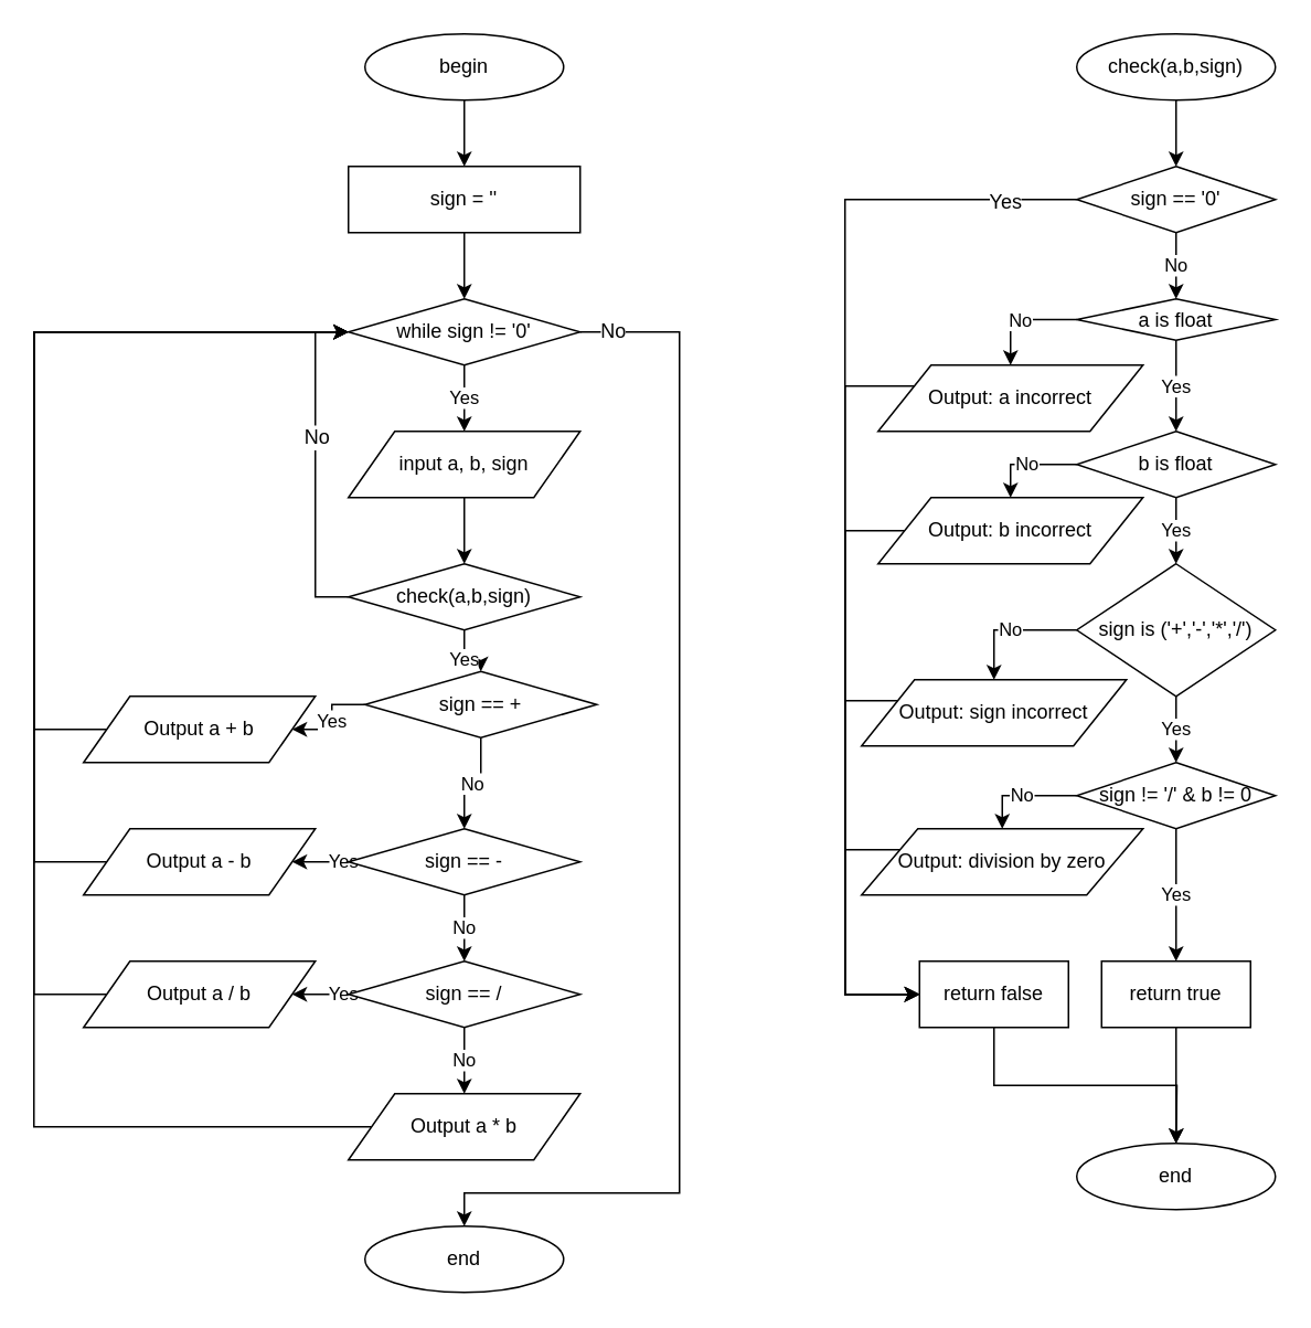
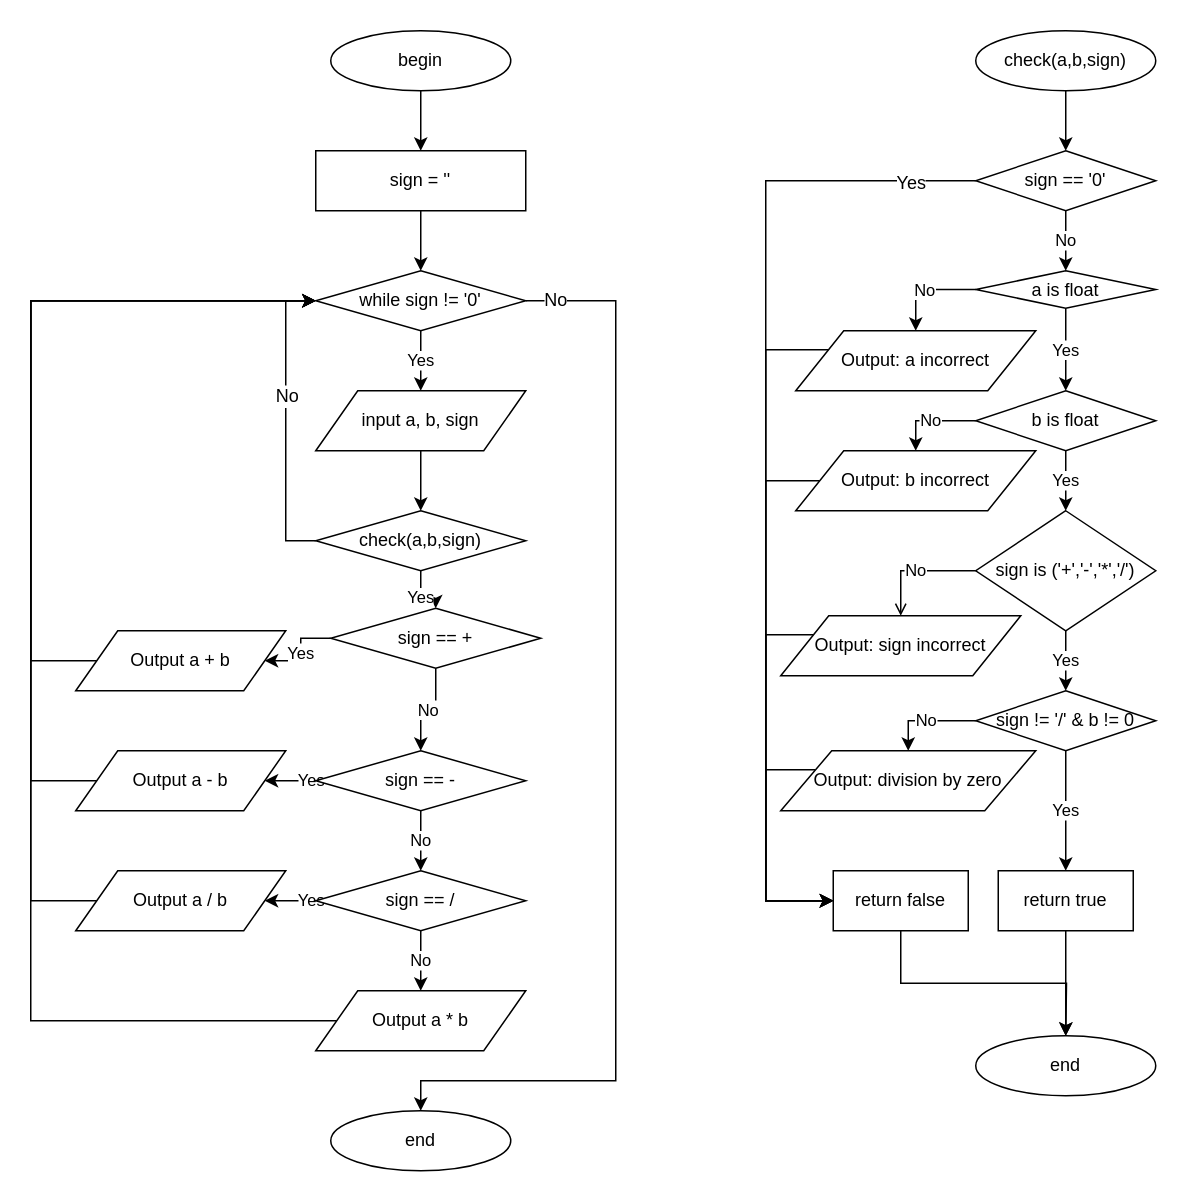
  <mxCell id="0" />
  <mxCell id="1" parent="0" />
  <mxCell id="2" value="" style="edgeStyle=orthogonalEdgeStyle;rounded=0;orthogonalLoop=1;jettySize=auto;html=1;" edge="1" parent="1" source="3" target="38"><mxGeometry relative="1" as="geometry" /></mxCell>
  <mxCell id="3" value="begin" style="ellipse;whiteSpace=wrap;html=1;" vertex="1" parent="1"><mxGeometry x="220" y="20" width="120" height="40" as="geometry" /></mxCell>
  <mxCell id="4" value="" style="edgeStyle=orthogonalEdgeStyle;rounded=0;orthogonalLoop=1;jettySize=auto;html=1;" edge="1" parent="1" source="5" target="42"><mxGeometry relative="1" as="geometry" /></mxCell>
  <mxCell id="5" value="input a, b, sign" style="shape=parallelogram;perimeter=parallelogramPerimeter;whiteSpace=wrap;html=1;" vertex="1" parent="1"><mxGeometry x="210" y="260" width="140" height="40" as="geometry" /></mxCell>
  <mxCell id="6" value="Yes" style="edgeStyle=orthogonalEdgeStyle;rounded=0;orthogonalLoop=1;jettySize=auto;html=1;" edge="1" parent="1" source="9" target="5"><mxGeometry relative="1" as="geometry" /></mxCell>
  <mxCell id="7" style="edgeStyle=orthogonalEdgeStyle;rounded=0;orthogonalLoop=1;jettySize=auto;html=1;exitX=1;exitY=0.5;exitDx=0;exitDy=0;entryX=0.5;entryY=0;entryDx=0;entryDy=0;" edge="1" parent="1" source="9" target="60"><mxGeometry relative="1" as="geometry"><Array as="points"><mxPoint x="410" y="200" /><mxPoint x="410" y="720" /><mxPoint x="280" y="720" /></Array></mxGeometry></mxCell>
  <mxCell id="8" value="No" style="text;html=1;align=center;verticalAlign=middle;resizable=0;points=[];;labelBackgroundColor=#ffffff;" vertex="1" connectable="0" parent="7"><mxGeometry x="-0.949" y="1" relative="1" as="geometry"><mxPoint as="offset" /></mxGeometry></mxCell>
  <mxCell id="9" value="while sign != '0'" style="rhombus;whiteSpace=wrap;html=1;" vertex="1" parent="1"><mxGeometry x="210" y="180" width="140" height="40" as="geometry" /></mxCell>
  <mxCell id="10" style="edgeStyle=orthogonalEdgeStyle;rounded=0;orthogonalLoop=1;jettySize=auto;html=1;" edge="1" parent="1" source="11" target="64"><mxGeometry relative="1" as="geometry"><mxPoint x="710" y="100" as="targetPoint" /></mxGeometry></mxCell>
  <mxCell id="11" value="check(a,b,sign)" style="ellipse;whiteSpace=wrap;html=1;" vertex="1" parent="1"><mxGeometry x="650" y="20" width="120" height="40" as="geometry" /></mxCell>
  <mxCell id="12" value="No" style="edgeStyle=orthogonalEdgeStyle;rounded=0;orthogonalLoop=1;jettySize=auto;html=1;exitX=0;exitY=0.5;exitDx=0;exitDy=0;entryX=0.5;entryY=0;entryDx=0;entryDy=0;" edge="1" parent="1" source="14" target="25"><mxGeometry relative="1" as="geometry"><mxPoint x="610" y="200" as="targetPoint" /></mxGeometry></mxCell>
  <mxCell id="13" value="Yes" style="edgeStyle=orthogonalEdgeStyle;rounded=0;orthogonalLoop=1;jettySize=auto;html=1;exitX=0.5;exitY=1;exitDx=0;exitDy=0;entryX=0.5;entryY=0;entryDx=0;entryDy=0;" edge="1" parent="1" source="14" target="17"><mxGeometry relative="1" as="geometry" /></mxCell>
  <mxCell id="14" value="a is float" style="rhombus;whiteSpace=wrap;html=1;" vertex="1" parent="1"><mxGeometry x="650" y="180" width="120" height="25" as="geometry" /></mxCell>
  <mxCell id="15" value="Yes" style="edgeStyle=orthogonalEdgeStyle;rounded=0;orthogonalLoop=1;jettySize=auto;html=1;exitX=0.5;exitY=1;exitDx=0;exitDy=0;entryX=0.5;entryY=0;entryDx=0;entryDy=0;" edge="1" parent="1" source="17" target="20"><mxGeometry relative="1" as="geometry" /></mxCell>
  <mxCell id="16" value="No" style="edgeStyle=orthogonalEdgeStyle;rounded=0;orthogonalLoop=1;jettySize=auto;html=1;exitX=0;exitY=0.5;exitDx=0;exitDy=0;entryX=0.5;entryY=0;entryDx=0;entryDy=0;" edge="1" parent="1" source="17" target="27"><mxGeometry relative="1" as="geometry" /></mxCell>
  <mxCell id="17" value="b is float" style="rhombus;whiteSpace=wrap;html=1;" vertex="1" parent="1"><mxGeometry x="650" y="260" width="120" height="40" as="geometry" /></mxCell>
  <mxCell id="18" value="Yes" style="edgeStyle=orthogonalEdgeStyle;rounded=0;orthogonalLoop=1;jettySize=auto;html=1;" edge="1" parent="1" source="20"><mxGeometry relative="1" as="geometry"><mxPoint x="710" y="460" as="targetPoint" /></mxGeometry></mxCell>
- <mxCell id="19" value="No" style="edgeStyle=orthogonalEdgeStyle;rounded=0;orthogonalLoop=1;jettySize=auto;html=1;exitX=0;exitY=0.5;exitDx=0;exitDy=0;entryX=0.5;entryY=0;entryDx=0;entryDy=0;" edge="1" parent="1" source="20" target="29"><mxGeometry relative="1" as="geometry" /></mxCell>
+ <mxCell id="19" value="No" style="edgeStyle=orthogonalEdgeStyle;rounded=0;orthogonalLoop=1;jettySize=auto;html=1;exitX=0;exitY=0.5;exitDx=0;exitDy=0;entryX=0.5;entryY=0;entryDx=0;entryDy=0;endArrow=open;" edge="1" parent="1" source="20" target="29"><mxGeometry relative="1" as="geometry" /></mxCell>
  <mxCell id="20" value="sign is ('+','-','*','/')" style="rhombus;whiteSpace=wrap;html=1;" vertex="1" parent="1"><mxGeometry x="650" y="340" width="120" height="80" as="geometry" /></mxCell>
  <mxCell id="21" value="No" style="edgeStyle=orthogonalEdgeStyle;rounded=0;orthogonalLoop=1;jettySize=auto;html=1;exitX=0;exitY=0.5;exitDx=0;exitDy=0;entryX=0.5;entryY=0;entryDx=0;entryDy=0;" edge="1" parent="1" source="23" target="32"><mxGeometry relative="1" as="geometry"><mxPoint x="610" y="500" as="targetPoint" /></mxGeometry></mxCell>
  <mxCell id="22" value="Yes" style="edgeStyle=orthogonalEdgeStyle;rounded=0;orthogonalLoop=1;jettySize=auto;html=1;exitX=0.5;exitY=1;exitDx=0;exitDy=0;" edge="1" parent="1" source="23" target="34"><mxGeometry relative="1" as="geometry" /></mxCell>
  <mxCell id="23" value="sign != '/' &amp;amp; b != 0" style="rhombus;whiteSpace=wrap;html=1;" vertex="1" parent="1"><mxGeometry x="650" y="460" width="120" height="40" as="geometry" /></mxCell>
  <mxCell id="24" style="edgeStyle=orthogonalEdgeStyle;rounded=0;orthogonalLoop=1;jettySize=auto;html=1;exitX=0;exitY=0.25;exitDx=0;exitDy=0;entryX=0;entryY=0.5;entryDx=0;entryDy=0;" edge="1" parent="1" source="25" target="36"><mxGeometry relative="1" as="geometry"><Array as="points"><mxPoint x="510" y="233" /><mxPoint x="510" y="600" /></Array></mxGeometry></mxCell>
  <mxCell id="25" value="Output: a incorrect" style="shape=parallelogram;perimeter=parallelogramPerimeter;whiteSpace=wrap;html=1;" vertex="1" parent="1"><mxGeometry x="530" y="220" width="160" height="40" as="geometry" /></mxCell>
  <mxCell id="26" style="edgeStyle=orthogonalEdgeStyle;rounded=0;orthogonalLoop=1;jettySize=auto;html=1;exitX=0;exitY=0.5;exitDx=0;exitDy=0;entryX=0;entryY=0.5;entryDx=0;entryDy=0;" edge="1" parent="1" source="27" target="36"><mxGeometry relative="1" as="geometry"><Array as="points"><mxPoint x="510" y="320" /><mxPoint x="510" y="600" /></Array></mxGeometry></mxCell>
  <mxCell id="27" value="Output: b incorrect" style="shape=parallelogram;perimeter=parallelogramPerimeter;whiteSpace=wrap;html=1;" vertex="1" parent="1"><mxGeometry x="530" y="300" width="160" height="40" as="geometry" /></mxCell>
  <mxCell id="28" style="edgeStyle=orthogonalEdgeStyle;rounded=0;orthogonalLoop=1;jettySize=auto;html=1;exitX=0;exitY=0.25;exitDx=0;exitDy=0;entryX=0;entryY=0.5;entryDx=0;entryDy=0;" edge="1" parent="1" source="29" target="36"><mxGeometry relative="1" as="geometry"><Array as="points"><mxPoint x="510" y="423" /><mxPoint x="510" y="600" /></Array></mxGeometry></mxCell>
  <mxCell id="29" value="Output: sign incorrect" style="shape=parallelogram;perimeter=parallelogramPerimeter;whiteSpace=wrap;html=1;" vertex="1" parent="1"><mxGeometry x="520" y="410" width="160" height="40" as="geometry" /></mxCell>
  <mxCell id="30" value="end" style="ellipse;whiteSpace=wrap;html=1;" vertex="1" parent="1"><mxGeometry x="650" y="690" width="120" height="40" as="geometry" /></mxCell>
  <mxCell id="31" style="edgeStyle=orthogonalEdgeStyle;rounded=0;orthogonalLoop=1;jettySize=auto;html=1;exitX=0;exitY=0.25;exitDx=0;exitDy=0;entryX=0;entryY=0.5;entryDx=0;entryDy=0;" edge="1" parent="1" source="32" target="36"><mxGeometry relative="1" as="geometry"><Array as="points"><mxPoint x="510" y="513" /><mxPoint x="510" y="600" /></Array></mxGeometry></mxCell>
  <mxCell id="32" value="Output: division by zero" style="shape=parallelogram;perimeter=parallelogramPerimeter;whiteSpace=wrap;html=1;" vertex="1" parent="1"><mxGeometry x="520" y="500" width="170" height="40" as="geometry" /></mxCell>
  <mxCell id="33" style="edgeStyle=orthogonalEdgeStyle;rounded=0;orthogonalLoop=1;jettySize=auto;html=1;exitX=0.5;exitY=1;exitDx=0;exitDy=0;entryX=0.5;entryY=0;entryDx=0;entryDy=0;" edge="1" parent="1" source="34" target="30"><mxGeometry relative="1" as="geometry" /></mxCell>
  <mxCell id="34" value="return true" style="rounded=0;whiteSpace=wrap;html=1;" vertex="1" parent="1"><mxGeometry x="665" y="580" width="90" height="40" as="geometry" /></mxCell>
  <mxCell id="35" style="edgeStyle=orthogonalEdgeStyle;rounded=0;orthogonalLoop=1;jettySize=auto;html=1;exitX=0.5;exitY=1;exitDx=0;exitDy=0;" edge="1" parent="1" source="36"><mxGeometry relative="1" as="geometry"><mxPoint x="710" y="690" as="targetPoint" /></mxGeometry></mxCell>
  <mxCell id="36" value="return false" style="rounded=0;whiteSpace=wrap;html=1;" vertex="1" parent="1"><mxGeometry x="555" y="580" width="90" height="40" as="geometry" /></mxCell>
  <mxCell id="37" style="edgeStyle=orthogonalEdgeStyle;rounded=0;orthogonalLoop=1;jettySize=auto;html=1;entryX=0.5;entryY=0;entryDx=0;entryDy=0;" edge="1" parent="1" source="38" target="9"><mxGeometry relative="1" as="geometry" /></mxCell>
  <mxCell id="38" value="sign = ''" style="rounded=0;whiteSpace=wrap;html=1;" vertex="1" parent="1"><mxGeometry x="210" y="100" width="140" height="40" as="geometry" /></mxCell>
  <mxCell id="39" style="edgeStyle=orthogonalEdgeStyle;rounded=0;orthogonalLoop=1;jettySize=auto;html=1;exitX=0;exitY=0.5;exitDx=0;exitDy=0;entryX=0;entryY=0.5;entryDx=0;entryDy=0;" edge="1" parent="1" source="42" target="9"><mxGeometry relative="1" as="geometry" /></mxCell>
  <mxCell id="40" value="No" style="text;html=1;align=center;verticalAlign=middle;resizable=0;points=[];;labelBackgroundColor=#ffffff;" vertex="1" connectable="0" parent="39"><mxGeometry x="0.167" relative="1" as="geometry"><mxPoint as="offset" /></mxGeometry></mxCell>
  <mxCell id="41" value="Yes" style="edgeStyle=orthogonalEdgeStyle;rounded=0;orthogonalLoop=1;jettySize=auto;html=1;" edge="1" parent="1" source="42" target="51"><mxGeometry relative="1" as="geometry" /></mxCell>
  <mxCell id="42" value="check(a,b,sign)" style="rhombus;whiteSpace=wrap;html=1;" vertex="1" parent="1"><mxGeometry x="210" y="340" width="140" height="40" as="geometry" /></mxCell>
  <mxCell id="43" value="No" style="edgeStyle=orthogonalEdgeStyle;rounded=0;orthogonalLoop=1;jettySize=auto;html=1;" edge="1" parent="1" source="45" target="48"><mxGeometry relative="1" as="geometry" /></mxCell>
  <mxCell id="44" value="Yes" style="edgeStyle=orthogonalEdgeStyle;rounded=0;orthogonalLoop=1;jettySize=auto;html=1;" edge="1" parent="1" source="45" target="57"><mxGeometry relative="1" as="geometry" /></mxCell>
  <mxCell id="45" value="sign == -" style="rhombus;whiteSpace=wrap;html=1;" vertex="1" parent="1"><mxGeometry x="210" y="500" width="140" height="40" as="geometry" /></mxCell>
  <mxCell id="46" value="No" style="edgeStyle=orthogonalEdgeStyle;rounded=0;orthogonalLoop=1;jettySize=auto;html=1;" edge="1" parent="1" source="48"><mxGeometry relative="1" as="geometry"><mxPoint x="280" y="660" as="targetPoint" /></mxGeometry></mxCell>
  <mxCell id="47" value="Yes" style="edgeStyle=orthogonalEdgeStyle;rounded=0;orthogonalLoop=1;jettySize=auto;html=1;" edge="1" parent="1" source="48" target="55"><mxGeometry relative="1" as="geometry" /></mxCell>
  <mxCell id="48" value="sign == /" style="rhombus;whiteSpace=wrap;html=1;" vertex="1" parent="1"><mxGeometry x="210" y="580" width="140" height="40" as="geometry" /></mxCell>
  <mxCell id="49" value="No" style="edgeStyle=orthogonalEdgeStyle;rounded=0;orthogonalLoop=1;jettySize=auto;html=1;" edge="1" parent="1" source="51" target="45"><mxGeometry relative="1" as="geometry" /></mxCell>
  <mxCell id="50" value="Yes" style="edgeStyle=orthogonalEdgeStyle;rounded=0;orthogonalLoop=1;jettySize=auto;html=1;" edge="1" parent="1" source="51" target="59"><mxGeometry relative="1" as="geometry" /></mxCell>
  <mxCell id="51" value="sign == +" style="rhombus;whiteSpace=wrap;html=1;" vertex="1" parent="1"><mxGeometry x="220" y="405" width="140" height="40" as="geometry" /></mxCell>
  <mxCell id="52" style="edgeStyle=orthogonalEdgeStyle;rounded=0;orthogonalLoop=1;jettySize=auto;html=1;exitX=0;exitY=0.5;exitDx=0;exitDy=0;" edge="1" parent="1" source="53"><mxGeometry relative="1" as="geometry"><mxPoint x="210" y="200" as="targetPoint" /><Array as="points"><mxPoint x="20" y="680" /><mxPoint x="20" y="200" /></Array></mxGeometry></mxCell>
  <mxCell id="53" value="Output a * b" style="shape=parallelogram;perimeter=parallelogramPerimeter;whiteSpace=wrap;html=1;" vertex="1" parent="1"><mxGeometry x="210" y="660" width="140" height="40" as="geometry" /></mxCell>
  <mxCell id="54" style="edgeStyle=orthogonalEdgeStyle;rounded=0;orthogonalLoop=1;jettySize=auto;html=1;exitX=0;exitY=0.5;exitDx=0;exitDy=0;" edge="1" parent="1" source="55"><mxGeometry relative="1" as="geometry"><mxPoint x="210" y="200" as="targetPoint" /><Array as="points"><mxPoint x="20" y="600" /><mxPoint x="20" y="200" /></Array></mxGeometry></mxCell>
  <mxCell id="55" value="Output a / b" style="shape=parallelogram;perimeter=parallelogramPerimeter;whiteSpace=wrap;html=1;" vertex="1" parent="1"><mxGeometry x="50" y="580" width="140" height="40" as="geometry" /></mxCell>
  <mxCell id="56" style="edgeStyle=orthogonalEdgeStyle;rounded=0;orthogonalLoop=1;jettySize=auto;html=1;exitX=0;exitY=0.5;exitDx=0;exitDy=0;" edge="1" parent="1" source="57"><mxGeometry relative="1" as="geometry"><mxPoint x="210" y="200" as="targetPoint" /><Array as="points"><mxPoint x="20" y="520" /><mxPoint x="20" y="200" /></Array></mxGeometry></mxCell>
  <mxCell id="57" value="Output a - b" style="shape=parallelogram;perimeter=parallelogramPerimeter;whiteSpace=wrap;html=1;" vertex="1" parent="1"><mxGeometry x="50" y="500" width="140" height="40" as="geometry" /></mxCell>
  <mxCell id="58" style="edgeStyle=orthogonalEdgeStyle;rounded=0;orthogonalLoop=1;jettySize=auto;html=1;exitX=0;exitY=0.5;exitDx=0;exitDy=0;" edge="1" parent="1" source="59"><mxGeometry relative="1" as="geometry"><mxPoint x="210" y="200" as="targetPoint" /><Array as="points"><mxPoint x="20" y="440" /><mxPoint x="20" y="200" /></Array></mxGeometry></mxCell>
  <mxCell id="59" value="Output a + b" style="shape=parallelogram;perimeter=parallelogramPerimeter;whiteSpace=wrap;html=1;" vertex="1" parent="1"><mxGeometry x="50" y="420" width="140" height="40" as="geometry" /></mxCell>
  <mxCell id="60" value="end" style="ellipse;whiteSpace=wrap;html=1;" vertex="1" parent="1"><mxGeometry x="220" y="740" width="120" height="40" as="geometry" /></mxCell>
  <mxCell id="61" style="edgeStyle=orthogonalEdgeStyle;rounded=0;orthogonalLoop=1;jettySize=auto;html=1;entryX=0;entryY=0.5;entryDx=0;entryDy=0;" edge="1" parent="1" source="64" target="36"><mxGeometry relative="1" as="geometry"><mxPoint x="470" y="628.333" as="targetPoint" /><Array as="points"><mxPoint x="510" y="120" /><mxPoint x="510" y="600" /></Array></mxGeometry></mxCell>
  <mxCell id="62" value="Yes" style="text;html=1;align=center;verticalAlign=middle;resizable=0;points=[];;labelBackgroundColor=#ffffff;" vertex="1" connectable="0" parent="61"><mxGeometry x="-0.867" y="1" relative="1" as="geometry"><mxPoint as="offset" /></mxGeometry></mxCell>
  <mxCell id="63" value="No" style="edgeStyle=orthogonalEdgeStyle;rounded=0;orthogonalLoop=1;jettySize=auto;html=1;" edge="1" parent="1" source="64" target="14"><mxGeometry relative="1" as="geometry" /></mxCell>
  <mxCell id="64" value="sign == '0'" style="rhombus;whiteSpace=wrap;html=1;" vertex="1" parent="1"><mxGeometry x="650" y="100" width="120" height="40" as="geometry" /></mxCell>
